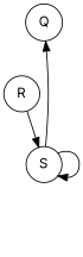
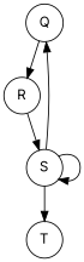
  digraph {
    fontname=Inter
    node [fontname=Inter shape=circle]
    edge [fontname=Inter]
    Q [width=0.15]
    R [width=0.15]
    S [width=0.15]
+   T [width=0.15]
+   Q -> R
    R -> S
    S -> Q
    S -> S
+   S -> T
  }
